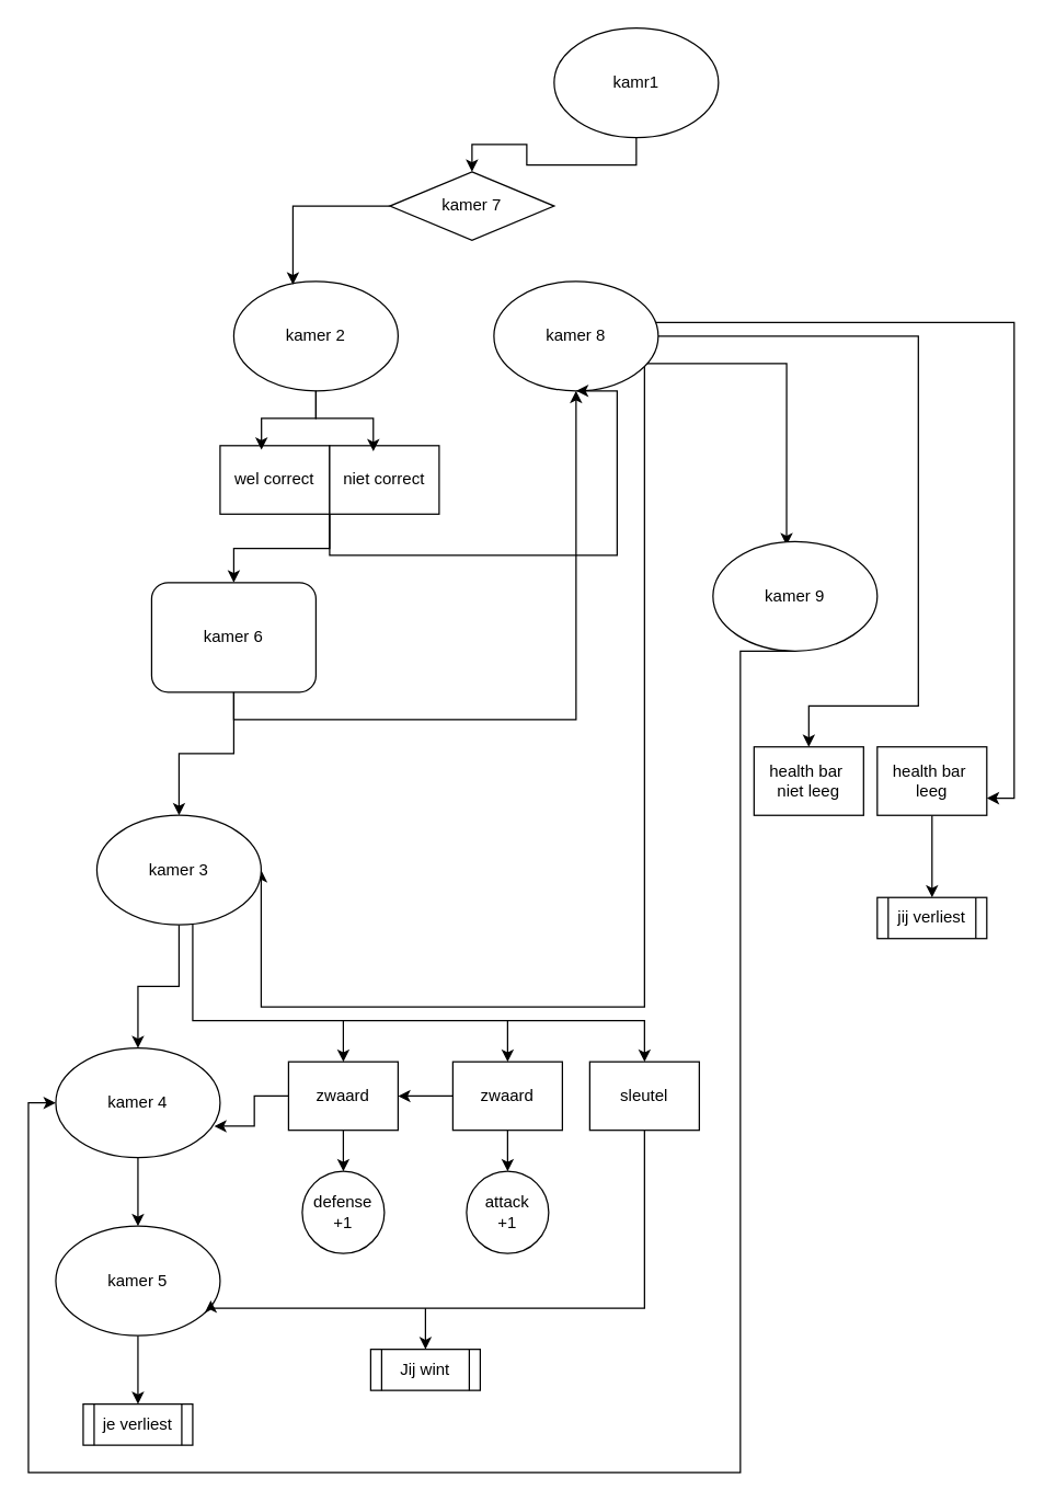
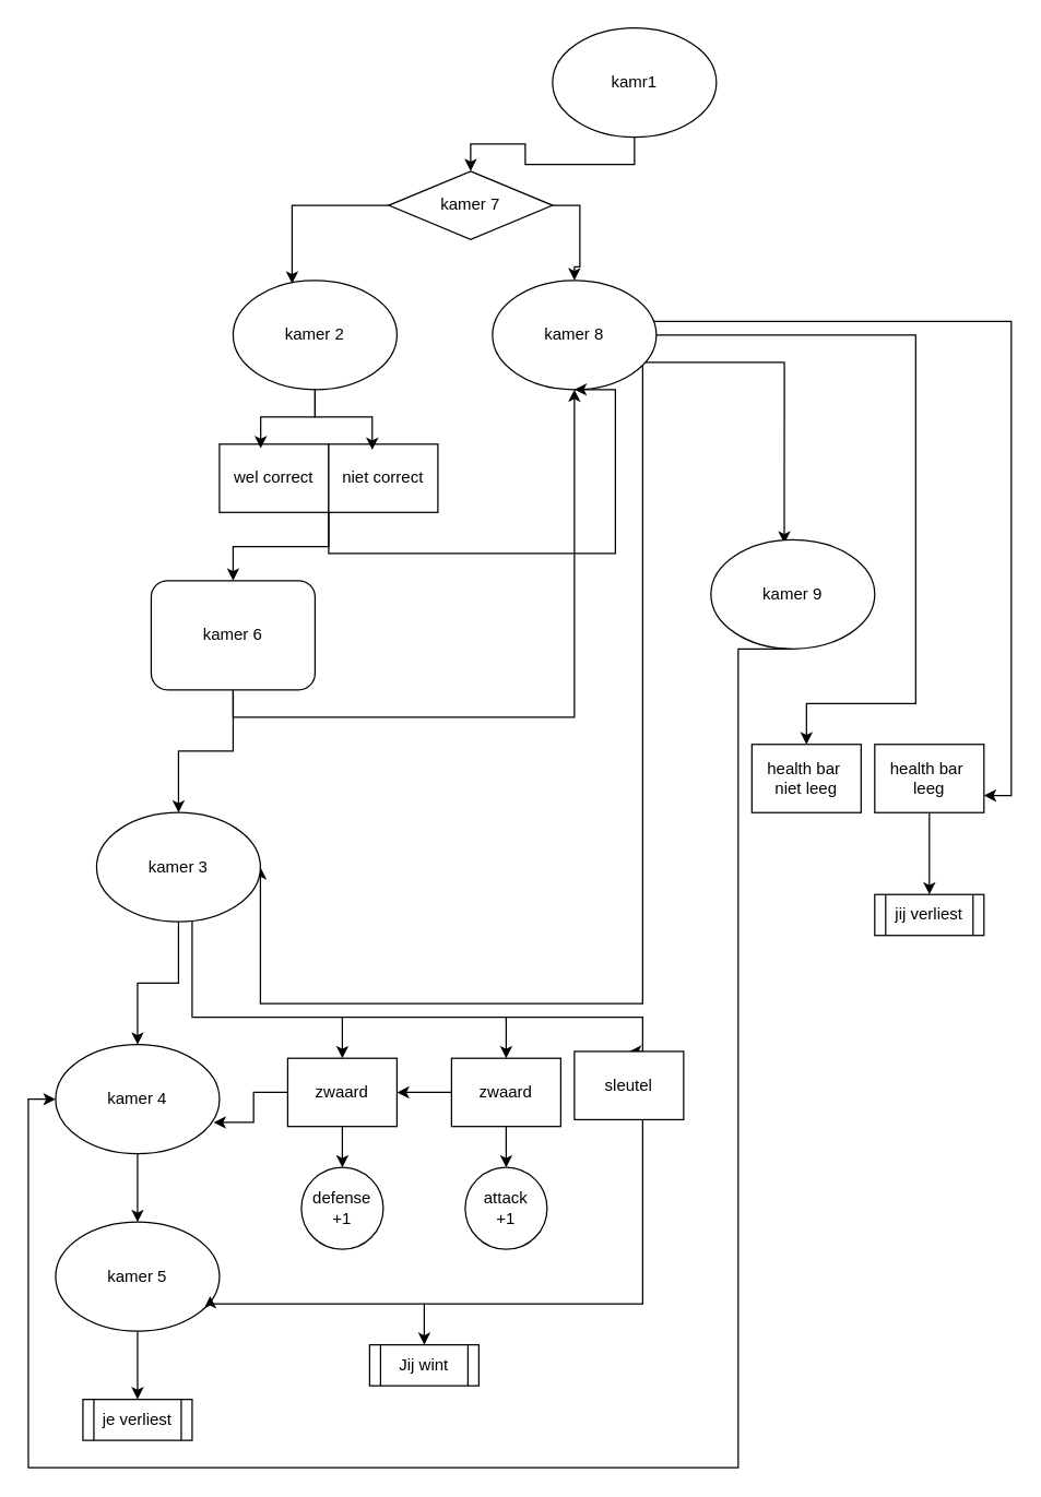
  <mxCell id="0" />
  <mxCell id="1" parent="0" />
  <mxCell id="2" style="edgeStyle=orthogonalEdgeStyle;rounded=0;orthogonalLoop=1;jettySize=auto;html=1;exitX=0.5;exitY=1;exitDx=0;exitDy=0;" edge="1" parent="1" source="3" target="4"><mxGeometry relative="1" as="geometry" /></mxCell>
  <mxCell id="3" value="kamr1" style="ellipse;whiteSpace=wrap;html=1;" parent="1" vertex="1"><mxGeometry x="404" y="20" width="120" height="80" as="geometry" /></mxCell>
  <mxCell id="4" value="kamer 7" style="rhombus;whiteSpace=wrap;html=1;" parent="1" vertex="1"><mxGeometry x="284" y="125" width="120" height="50" as="geometry" /></mxCell>
+ <mxCell id="5" style="edgeStyle=orthogonalEdgeStyle;rounded=0;orthogonalLoop=1;jettySize=auto;html=1;entryX=0.5;entryY=0;entryDx=0;entryDy=0;exitX=1;exitY=0.5;exitDx=0;exitDy=0;" edge="1" parent="1" source="4" target="10"><mxGeometry relative="1" as="geometry"><mxPoint x="384" y="225" as="sourcePoint" /></mxGeometry></mxCell>
  <mxCell id="6" style="edgeStyle=orthogonalEdgeStyle;rounded=0;orthogonalLoop=1;jettySize=auto;html=1;entryX=0.448;entryY=0.035;entryDx=0;entryDy=0;entryPerimeter=0;" edge="1" parent="1" source="10" target="26"><mxGeometry relative="1" as="geometry"><mxPoint x="620" y="415" as="targetPoint" /><Array as="points"><mxPoint x="574" y="265" /></Array></mxGeometry></mxCell>
  <mxCell id="7" style="edgeStyle=orthogonalEdgeStyle;rounded=0;orthogonalLoop=1;jettySize=auto;html=1;entryX=1;entryY=0.5;entryDx=0;entryDy=0;" edge="1" parent="1" source="10" target="24"><mxGeometry relative="1" as="geometry"><mxPoint x="550" y="696.651" as="targetPoint" /><Array as="points"><mxPoint x="470" y="735" /></Array></mxGeometry></mxCell>
  <mxCell id="8" style="edgeStyle=orthogonalEdgeStyle;rounded=0;orthogonalLoop=1;jettySize=auto;html=1;entryX=1;entryY=0.75;entryDx=0;entryDy=0;" edge="1" parent="1" source="10" target="47"><mxGeometry relative="1" as="geometry"><mxPoint x="665" y="529" as="targetPoint" /><mxPoint x="520" y="235" as="sourcePoint" /><Array as="points"><mxPoint x="740" y="235" /><mxPoint x="740" y="583" /></Array></mxGeometry></mxCell>
  <mxCell id="9" style="edgeStyle=orthogonalEdgeStyle;rounded=0;orthogonalLoop=1;jettySize=auto;html=1;entryX=0.5;entryY=0;entryDx=0;entryDy=0;" edge="1" parent="1" source="10" target="48"><mxGeometry relative="1" as="geometry"><mxPoint x="640" y="485" as="targetPoint" /><Array as="points"><mxPoint x="670" y="245" /><mxPoint x="670" y="515" /><mxPoint x="590" y="515" /></Array></mxGeometry></mxCell>
  <mxCell id="10" value="kamer 8" style="ellipse;whiteSpace=wrap;html=1;" parent="1" vertex="1"><mxGeometry x="360" y="205" width="120" height="80" as="geometry" /></mxCell>
  <mxCell id="11" value="kamer 2" style="ellipse;whiteSpace=wrap;html=1;" parent="1" vertex="1"><mxGeometry x="170" y="205" width="120" height="80" as="geometry" /></mxCell>
  <mxCell id="12" style="edgeStyle=orthogonalEdgeStyle;rounded=0;orthogonalLoop=1;jettySize=auto;html=1;entryX=0.36;entryY=0.03;entryDx=0;entryDy=0;entryPerimeter=0;exitX=0;exitY=0.5;exitDx=0;exitDy=0;" edge="1" parent="1" source="4" target="11"><mxGeometry relative="1" as="geometry"><mxPoint x="304" y="225" as="sourcePoint" /></mxGeometry></mxCell>
  <mxCell id="13" style="edgeStyle=orthogonalEdgeStyle;rounded=0;orthogonalLoop=1;jettySize=auto;html=1;exitX=1;exitY=1;exitDx=0;exitDy=0;entryX=0.5;entryY=1;entryDx=0;entryDy=0;" edge="1" parent="1" source="14" target="10"><mxGeometry relative="1" as="geometry"><Array as="points"><mxPoint x="240" y="405" /><mxPoint x="450" y="405" /></Array></mxGeometry></mxCell>
  <mxCell id="14" value="wel correct" style="rounded=0;whiteSpace=wrap;html=1;" vertex="1" parent="1"><mxGeometry x="160" y="325" width="80" height="50" as="geometry" /></mxCell>
  <mxCell id="15" style="edgeStyle=orthogonalEdgeStyle;rounded=0;orthogonalLoop=1;jettySize=auto;html=1;exitX=0;exitY=1;exitDx=0;exitDy=0;" edge="1" parent="1" source="16" target="21"><mxGeometry relative="1" as="geometry" /></mxCell>
  <mxCell id="16" value="niet correct" style="rounded=0;whiteSpace=wrap;html=1;" vertex="1" parent="1"><mxGeometry x="240" y="325" width="80" height="50" as="geometry" /></mxCell>
  <mxCell id="17" style="edgeStyle=orthogonalEdgeStyle;rounded=0;orthogonalLoop=1;jettySize=auto;html=1;entryX=0.378;entryY=0.06;entryDx=0;entryDy=0;entryPerimeter=0;" edge="1" parent="1" source="11" target="14"><mxGeometry relative="1" as="geometry" /></mxCell>
  <mxCell id="18" style="edgeStyle=orthogonalEdgeStyle;rounded=0;orthogonalLoop=1;jettySize=auto;html=1;entryX=0.399;entryY=0.082;entryDx=0;entryDy=0;entryPerimeter=0;" edge="1" parent="1" source="11" target="16"><mxGeometry relative="1" as="geometry" /></mxCell>
  <mxCell id="19" style="edgeStyle=orthogonalEdgeStyle;rounded=0;orthogonalLoop=1;jettySize=auto;html=1;exitX=0.5;exitY=1;exitDx=0;exitDy=0;entryX=0.5;entryY=1;entryDx=0;entryDy=0;" edge="1" parent="1" source="21" target="10"><mxGeometry relative="1" as="geometry" /></mxCell>
  <mxCell id="20" style="edgeStyle=orthogonalEdgeStyle;rounded=0;orthogonalLoop=1;jettySize=auto;html=1;entryX=0.5;entryY=0;entryDx=0;entryDy=0;" edge="1" parent="1" source="21" target="24"><mxGeometry relative="1" as="geometry"><mxPoint x="100" y="715" as="targetPoint" /></mxGeometry></mxCell>
  <mxCell id="21" value="kamer 6" style="whiteSpace=wrap;html=1;rounded=1;" vertex="1" parent="1"><mxGeometry x="110" y="425" width="120" height="80" as="geometry" /></mxCell>
  <mxCell id="22" style="edgeStyle=orthogonalEdgeStyle;rounded=0;orthogonalLoop=1;jettySize=auto;html=1;" edge="1" parent="1" source="24" target="28"><mxGeometry relative="1" as="geometry" /></mxCell>
  <mxCell id="23" style="edgeStyle=orthogonalEdgeStyle;rounded=0;orthogonalLoop=1;jettySize=auto;html=1;entryX=0.5;entryY=0;entryDx=0;entryDy=0;" edge="1" parent="1" source="24" target="32"><mxGeometry relative="1" as="geometry"><Array as="points"><mxPoint x="140" y="745" /><mxPoint x="470" y="745" /></Array></mxGeometry></mxCell>
  <mxCell id="24" value="kamer 3" style="ellipse;whiteSpace=wrap;html=1;" vertex="1" parent="1"><mxGeometry x="70" y="595" width="120" height="80" as="geometry" /></mxCell>
  <mxCell id="25" style="edgeStyle=orthogonalEdgeStyle;rounded=0;orthogonalLoop=1;jettySize=auto;html=1;exitX=0.5;exitY=1;exitDx=0;exitDy=0;" edge="1" parent="1" source="26" target="28"><mxGeometry relative="1" as="geometry"><mxPoint x="10" y="805" as="targetPoint" /><Array as="points"><mxPoint x="540" y="475" /><mxPoint x="540" y="1075" /><mxPoint x="20" y="1075" /><mxPoint x="20" y="805" /></Array></mxGeometry></mxCell>
  <mxCell id="26" value="kamer 9" style="ellipse;whiteSpace=wrap;html=1;" vertex="1" parent="1"><mxGeometry x="520" y="395" width="120" height="80" as="geometry" /></mxCell>
  <mxCell id="27" style="edgeStyle=orthogonalEdgeStyle;rounded=0;orthogonalLoop=1;jettySize=auto;html=1;entryX=0.5;entryY=0;entryDx=0;entryDy=0;" edge="1" parent="1" source="28" target="30"><mxGeometry relative="1" as="geometry" /></mxCell>
  <mxCell id="28" value="kamer 4" style="ellipse;whiteSpace=wrap;html=1;" vertex="1" parent="1"><mxGeometry x="40" y="765" width="120" height="80" as="geometry" /></mxCell>
  <mxCell id="29" style="edgeStyle=orthogonalEdgeStyle;rounded=0;orthogonalLoop=1;jettySize=auto;html=1;" edge="1" parent="1" source="30"><mxGeometry relative="1" as="geometry"><mxPoint x="100" y="1025" as="targetPoint" /></mxGeometry></mxCell>
  <mxCell id="30" value="kamer 5" style="ellipse;whiteSpace=wrap;html=1;" vertex="1" parent="1"><mxGeometry x="40" y="895" width="120" height="80" as="geometry" /></mxCell>
  <mxCell id="31" style="edgeStyle=orthogonalEdgeStyle;rounded=0;orthogonalLoop=1;jettySize=auto;html=1;entryX=0.943;entryY=0.679;entryDx=0;entryDy=0;entryPerimeter=0;exitX=0.5;exitY=1;exitDx=0;exitDy=0;" edge="1" parent="1" source="32" target="30"><mxGeometry relative="1" as="geometry"><mxPoint x="550" y="1055" as="targetPoint" /><mxPoint x="560" y="850.059" as="sourcePoint" /><Array as="points"><mxPoint x="470" y="955" /><mxPoint x="153" y="955" /></Array></mxGeometry></mxCell>
- <mxCell id="32" value="sleutel" style="rounded=0;whiteSpace=wrap;html=1;" vertex="1" parent="1"><mxGeometry x="430" y="775" width="80" height="50" as="geometry" /></mxCell>
+ <mxCell id="32" value="sleutel" style="rounded=0;whiteSpace=wrap;html=1;" vertex="1" parent="1"><mxGeometry x="420" y="770" width="80" height="50" as="geometry" /></mxCell>
  <mxCell id="33" style="edgeStyle=orthogonalEdgeStyle;rounded=0;orthogonalLoop=1;jettySize=auto;html=1;" edge="1" parent="1" source="35" target="42"><mxGeometry relative="1" as="geometry" /></mxCell>
  <mxCell id="34" style="edgeStyle=orthogonalEdgeStyle;rounded=0;orthogonalLoop=1;jettySize=auto;html=1;" edge="1" parent="1" source="35" target="37"><mxGeometry relative="1" as="geometry" /></mxCell>
  <mxCell id="35" value="zwaard" style="rounded=0;whiteSpace=wrap;html=1;" vertex="1" parent="1"><mxGeometry x="330" y="775" width="80" height="50" as="geometry" /></mxCell>
  <mxCell id="36" style="edgeStyle=orthogonalEdgeStyle;rounded=0;orthogonalLoop=1;jettySize=auto;html=1;" edge="1" parent="1" source="37" target="41"><mxGeometry relative="1" as="geometry"><mxPoint x="250" y="915" as="targetPoint" /></mxGeometry></mxCell>
  <mxCell id="37" value="zwaard" style="rounded=0;whiteSpace=wrap;html=1;" vertex="1" parent="1"><mxGeometry x="210" y="775" width="80" height="50" as="geometry" /></mxCell>
  <mxCell id="38" value="" style="endArrow=classic;html=1;rounded=0;entryX=0.5;entryY=0;entryDx=0;entryDy=0;" edge="1" parent="1" target="35"><mxGeometry width="50" height="50" relative="1" as="geometry"><mxPoint x="370" y="745" as="sourcePoint" /><mxPoint x="400" y="755" as="targetPoint" /></mxGeometry></mxCell>
  <mxCell id="39" value="" style="endArrow=classic;html=1;rounded=0;entryX=0.5;entryY=0;entryDx=0;entryDy=0;" edge="1" parent="1" target="37"><mxGeometry width="50" height="50" relative="1" as="geometry"><mxPoint x="250" y="745" as="sourcePoint" /><mxPoint x="390" y="845" as="targetPoint" /></mxGeometry></mxCell>
  <mxCell id="40" style="edgeStyle=orthogonalEdgeStyle;rounded=0;orthogonalLoop=1;jettySize=auto;html=1;entryX=0.964;entryY=0.713;entryDx=0;entryDy=0;entryPerimeter=0;" edge="1" parent="1" source="37" target="28"><mxGeometry relative="1" as="geometry" /></mxCell>
  <mxCell id="41" value="defense +1" style="ellipse;whiteSpace=wrap;html=1;aspect=fixed;" vertex="1" parent="1"><mxGeometry x="220" y="855" width="60" height="60" as="geometry" /></mxCell>
  <mxCell id="42" value="attack&lt;div&gt;+1&lt;/div&gt;" style="ellipse;whiteSpace=wrap;html=1;aspect=fixed;" vertex="1" parent="1"><mxGeometry x="340" y="855" width="60" height="60" as="geometry" /></mxCell>
  <mxCell id="43" value="" style="endArrow=classic;html=1;rounded=0;" edge="1" parent="1"><mxGeometry width="50" height="50" relative="1" as="geometry"><mxPoint x="310" y="955" as="sourcePoint" /><mxPoint x="310" y="985" as="targetPoint" /></mxGeometry></mxCell>
  <mxCell id="44" value="Jij wint" style="shape=process;whiteSpace=wrap;html=1;backgroundOutline=1;" vertex="1" parent="1"><mxGeometry x="270" y="985" width="80" height="30" as="geometry" /></mxCell>
  <mxCell id="45" value="je verliest" style="shape=process;whiteSpace=wrap;html=1;backgroundOutline=1;" vertex="1" parent="1"><mxGeometry x="60" y="1025" width="80" height="30" as="geometry" /></mxCell>
  <mxCell id="46" style="edgeStyle=orthogonalEdgeStyle;rounded=0;orthogonalLoop=1;jettySize=auto;html=1;" edge="1" parent="1" source="47"><mxGeometry relative="1" as="geometry"><mxPoint x="680" y="655" as="targetPoint" /></mxGeometry></mxCell>
  <mxCell id="47" value="health bar&amp;nbsp;&lt;div&gt;leeg&lt;/div&gt;" style="rounded=0;whiteSpace=wrap;html=1;" vertex="1" parent="1"><mxGeometry x="640" y="545" width="80" height="50" as="geometry" /></mxCell>
  <mxCell id="48" value="health bar&amp;nbsp;&lt;div&gt;niet leeg&lt;/div&gt;" style="rounded=0;whiteSpace=wrap;html=1;" vertex="1" parent="1"><mxGeometry x="550" y="545" width="80" height="50" as="geometry" /></mxCell>
  <mxCell id="49" value="jij verliest" style="shape=process;whiteSpace=wrap;html=1;backgroundOutline=1;" vertex="1" parent="1"><mxGeometry x="640" y="655" width="80" height="30" as="geometry" /></mxCell>
